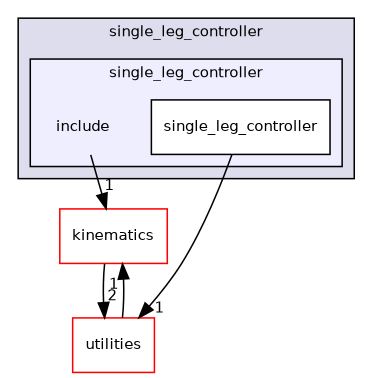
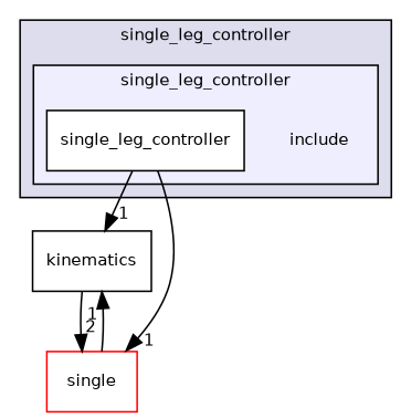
  digraph {
    compound=true
    node [fontname=Helvetica fontsize=10 shape=box fillcolor=white style=filled]
    edge [headlabel=1 labeldistance=1.5 labelfontname=Helvetica labelfontsize=10]
    n1 [label=include shape=plaintext fillcolor="" style=""]
    n2 [label=single_leg_controller]
-   n3 [color=red label=kinematics]
-   n4 [color=red label=utilities]
+   n3 [color=black label=kinematics]
+   n4 [color=red label=single]
    subgraph cluster_1 {
      bgcolor="#ddddee"
      fontname=Helvetica
      fontsize=10
      label=single_leg_controller
      pencolor=black
      subgraph cluster_2 {
        bgcolor="#eeeeff"
        fontname=Helvetica
        fontsize=10
        pencolor=black
        n1
        n2
      }
    }
-   n1 -> n3
+   n2 -> n3
    n2 -> n4
    n3 -> n4 [headlabel=2]
    n4 -> n3
  }
